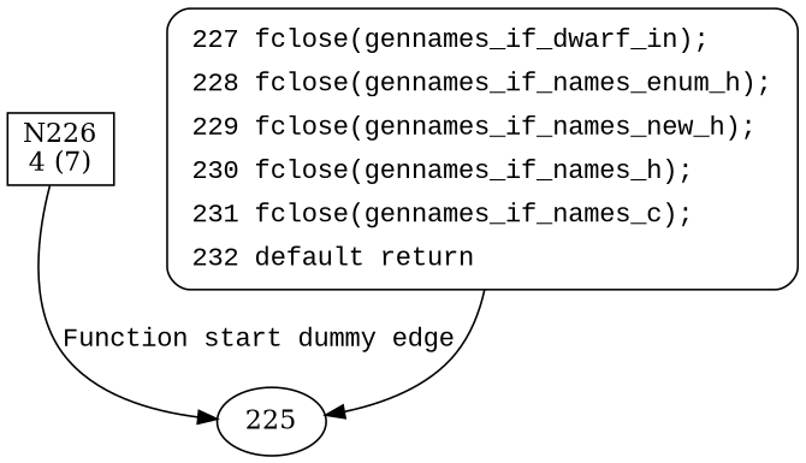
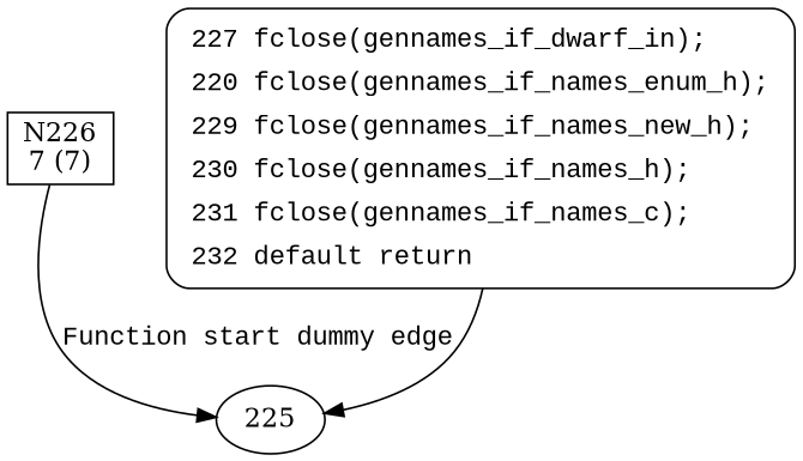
  digraph {
-   n1 [label="N226\n4 (7)" shape=box]
+   n1 [label="N226\n7 (7)" shape=box]
    225
-   n3 [fillcolor=white fontname="Courier New" label=<<table border="0" cellborder="0" cellpadding="3" bgcolor="white"><tr><td align="right">227</td><td align="left">fclose(gennames_if_dwarf_in);</td></tr><tr><td align="right">228</td><td align="left">fclose(gennames_if_names_enum_h);</td></tr><tr><td align="right">229</td><td align="left">fclose(gennames_if_names_new_h);</td></tr><tr><td align="right">230</td><td align="left">fclose(gennames_if_names_h);</td></tr><tr><td align="right">231</td><td align="left">fclose(gennames_if_names_c);</td></tr><tr><td align="right">232</td><td align="left">default return</td></tr></table>> penwidth=1 shape=Mrecord style="filled,bold"]
+   n3 [fillcolor=white fontname="Courier New" label=<<table border="0" cellborder="0" cellpadding="3" bgcolor="white"><tr><td align="right">227</td><td align="left">fclose(gennames_if_dwarf_in);</td></tr><tr><td align="right">220</td><td align="left">fclose(gennames_if_names_enum_h);</td></tr><tr><td align="right">229</td><td align="left">fclose(gennames_if_names_new_h);</td></tr><tr><td align="right">230</td><td align="left">fclose(gennames_if_names_h);</td></tr><tr><td align="right">231</td><td align="left">fclose(gennames_if_names_c);</td></tr><tr><td align="right">232</td><td align="left">default return</td></tr></table>> penwidth=1 shape=Mrecord style="filled,bold"]
    n1 -> 225 [fontname="Courier New" label="Function start dummy edge"]
    n3 -> 225
  }
